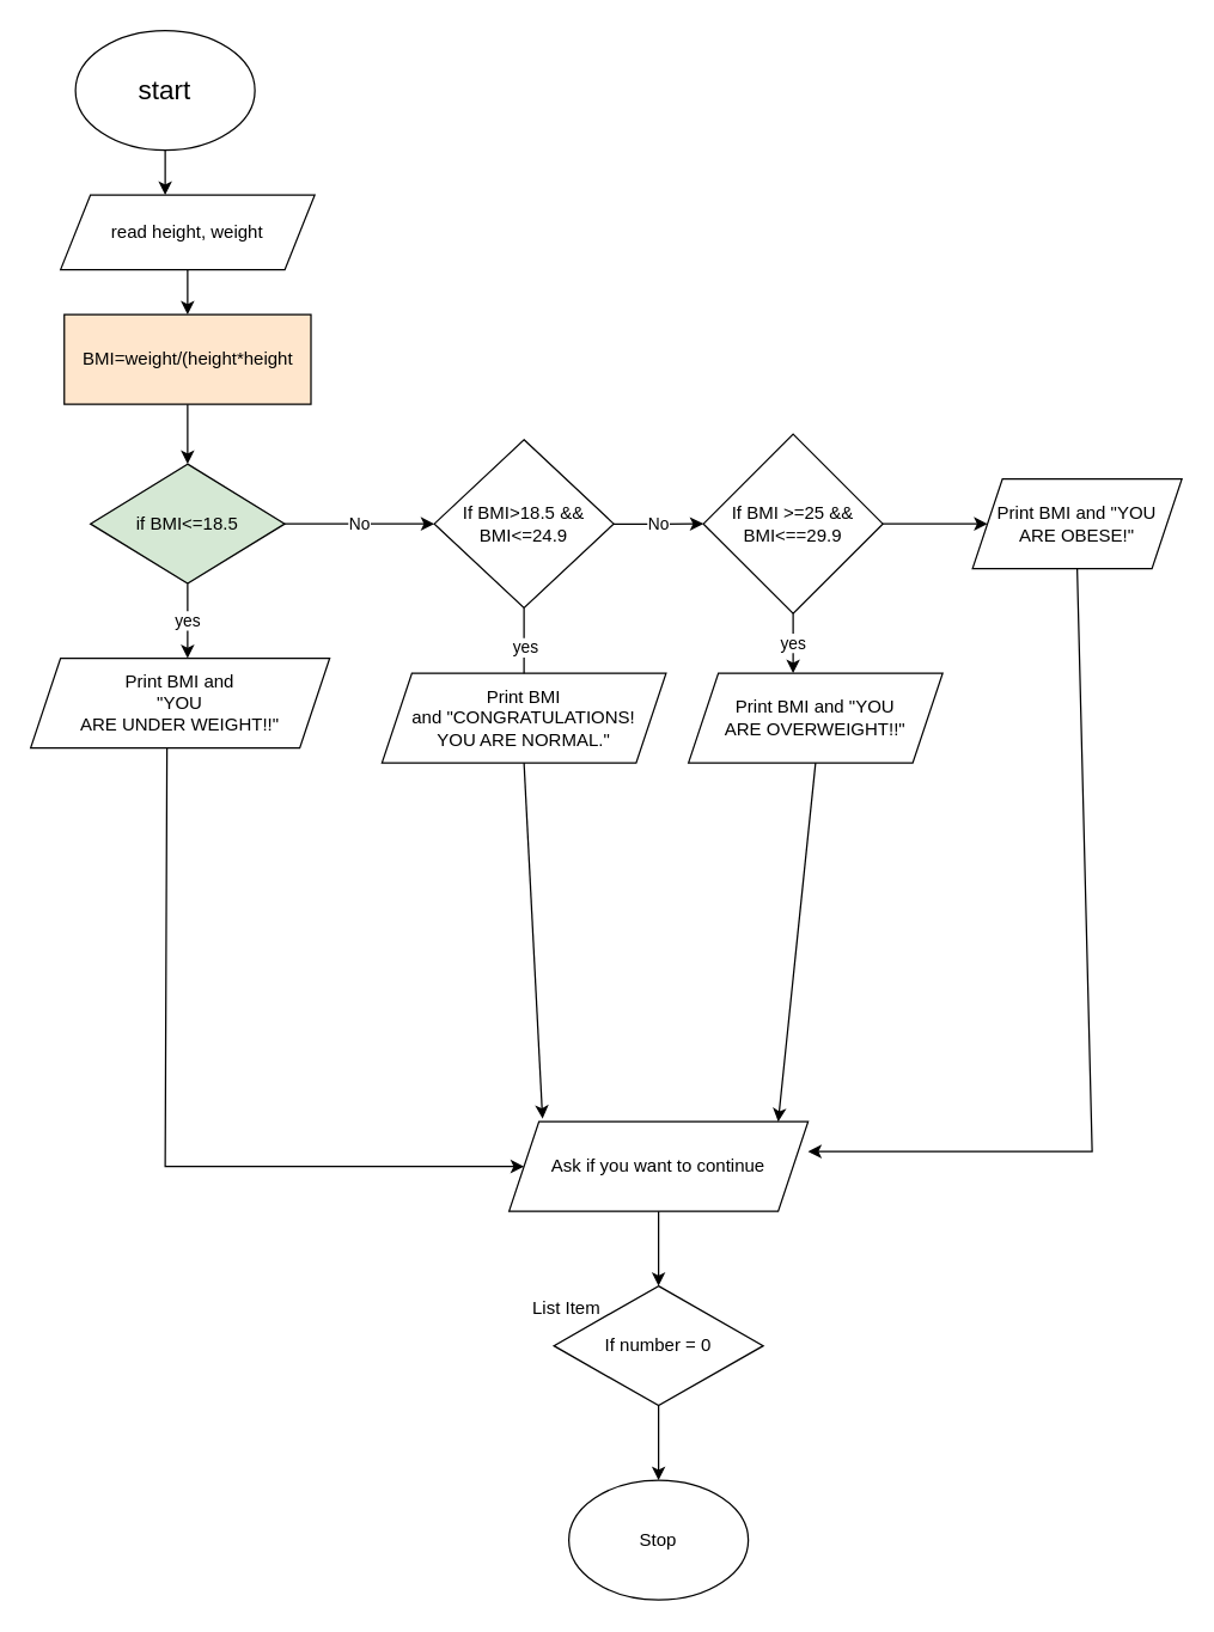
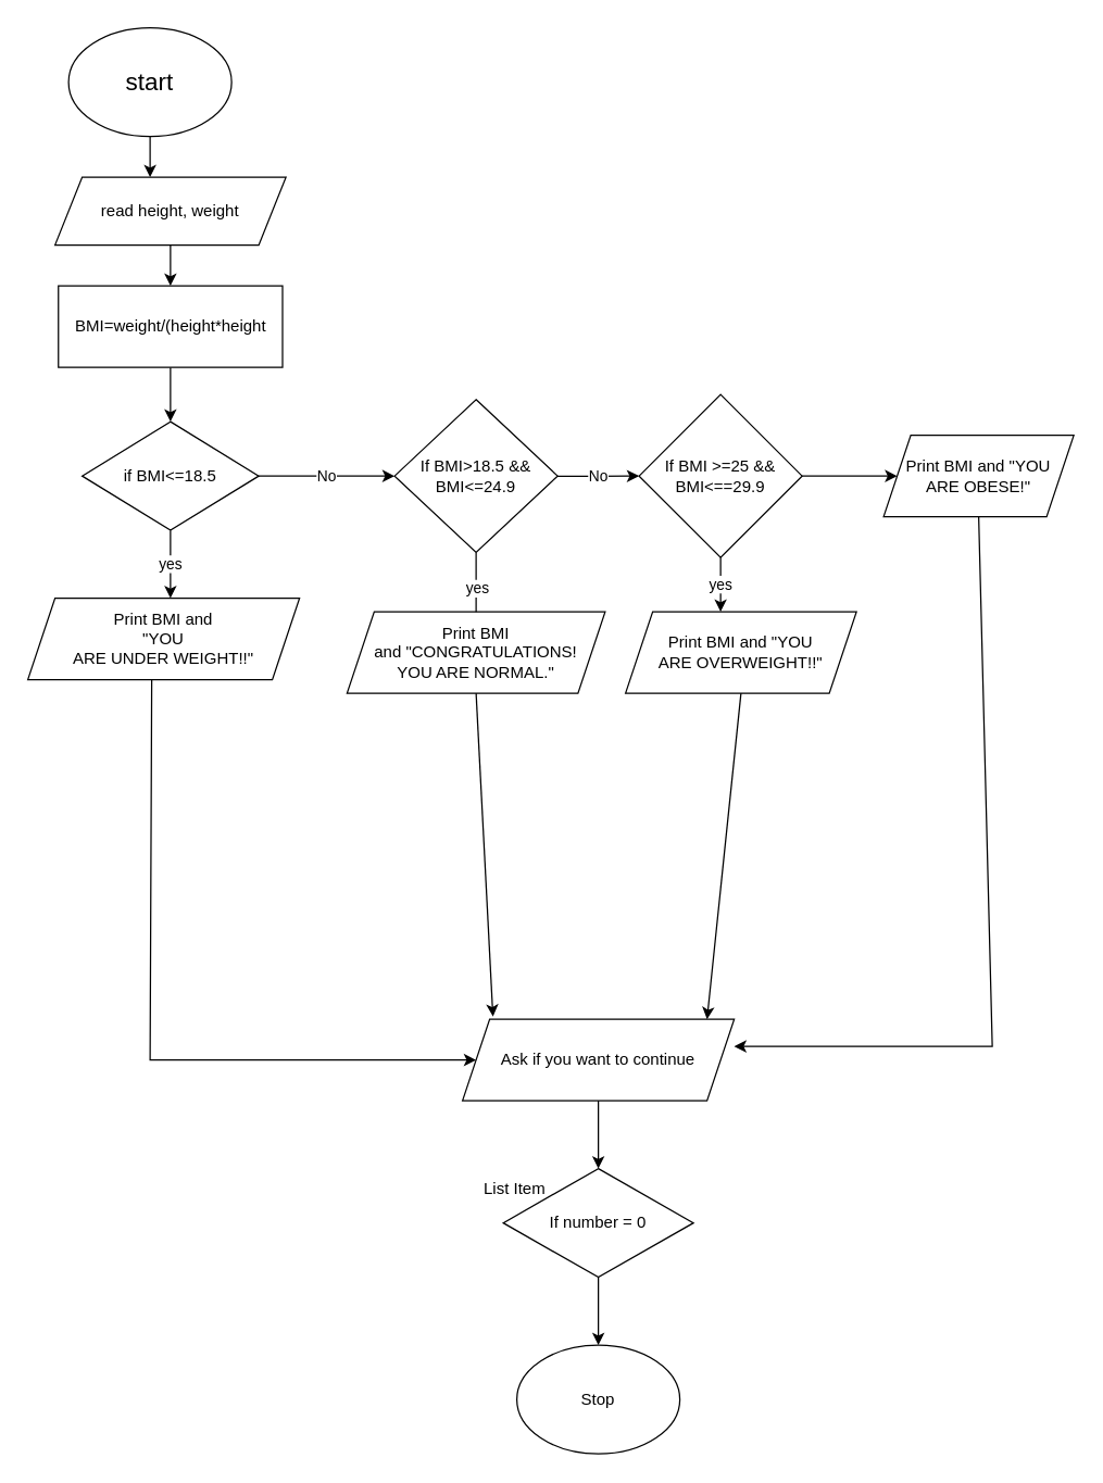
  <mxCell id="0" />
  <mxCell id="1" parent="0" />
  <mxCell id="2" style="edgeStyle=orthogonalEdgeStyle;rounded=0;orthogonalLoop=1;jettySize=auto;html=1;exitX=0.5;exitY=1;exitDx=0;exitDy=0;" edge="1" parent="1" source="3"><mxGeometry relative="1" as="geometry"><mxPoint x="110" y="130" as="targetPoint" /></mxGeometry></mxCell>
  <mxCell id="3" value="&lt;font style=&quot;font-size: 18px;&quot;&gt;start&lt;/font&gt;" style="ellipse;whiteSpace=wrap;html=1;" vertex="1" parent="1"><mxGeometry x="50" y="20" width="120" height="80" as="geometry" /></mxCell>
  <mxCell id="4" style="edgeStyle=orthogonalEdgeStyle;rounded=0;orthogonalLoop=1;jettySize=auto;html=1;" edge="1" parent="1" source="5"><mxGeometry relative="1" as="geometry"><mxPoint x="125" y="210" as="targetPoint" /></mxGeometry></mxCell>
  <mxCell id="5" value="read height, weight" style="shape=parallelogram;perimeter=parallelogramPerimeter;whiteSpace=wrap;html=1;fixedSize=1;" vertex="1" parent="1"><mxGeometry x="40" y="130" width="170" height="50" as="geometry" /></mxCell>
  <mxCell id="6" style="edgeStyle=orthogonalEdgeStyle;rounded=0;orthogonalLoop=1;jettySize=auto;html=1;" edge="1" parent="1" source="7"><mxGeometry relative="1" as="geometry"><mxPoint x="125" y="310" as="targetPoint" /></mxGeometry></mxCell>
- <mxCell id="7" value="BMI=weight/(height*height" style="rounded=0;whiteSpace=wrap;html=1;fillColor=#ffe6cc;" vertex="1" parent="1"><mxGeometry x="42.5" y="210" width="165" height="60" as="geometry" /></mxCell>
+ <mxCell id="7" value="BMI=weight/(height*height" style="rounded=0;whiteSpace=wrap;html=1;" vertex="1" parent="1"><mxGeometry x="42.5" y="210" width="165" height="60" as="geometry" /></mxCell>
  <mxCell id="8" value="No" style="edgeStyle=orthogonalEdgeStyle;rounded=0;orthogonalLoop=1;jettySize=auto;html=1;" edge="1" parent="1" source="10"><mxGeometry relative="1" as="geometry"><mxPoint x="290" y="350" as="targetPoint" /></mxGeometry></mxCell>
  <mxCell id="9" value="yes" style="edgeStyle=orthogonalEdgeStyle;rounded=0;orthogonalLoop=1;jettySize=auto;html=1;" edge="1" parent="1" source="10"><mxGeometry relative="1" as="geometry"><mxPoint x="125" y="440" as="targetPoint" /></mxGeometry></mxCell>
- <mxCell id="10" value="if BMI&amp;lt;=18.5" style="rhombus;whiteSpace=wrap;html=1;fillColor=#d5e8d4;" vertex="1" parent="1"><mxGeometry x="60" y="310" width="130" height="80" as="geometry" /></mxCell>
+ <mxCell id="10" value="if BMI&amp;lt;=18.5" style="rhombus;whiteSpace=wrap;html=1;" vertex="1" parent="1"><mxGeometry x="60" y="310" width="130" height="80" as="geometry" /></mxCell>
  <mxCell id="11" value="Print BMI and&lt;div&gt;&quot;YOU&lt;br/&gt;ARE UNDER WEIGHT!!&quot;&lt;/div&gt;" style="shape=parallelogram;perimeter=parallelogramPerimeter;whiteSpace=wrap;html=1;fixedSize=1;" vertex="1" parent="1"><mxGeometry x="20" y="440" width="200" height="60" as="geometry" /></mxCell>
  <mxCell id="12" value="No" style="edgeStyle=orthogonalEdgeStyle;rounded=0;orthogonalLoop=1;jettySize=auto;html=1;" edge="1" parent="1" source="14"><mxGeometry relative="1" as="geometry"><mxPoint x="470" y="350" as="targetPoint" /></mxGeometry></mxCell>
  <mxCell id="13" value="yes" style="edgeStyle=orthogonalEdgeStyle;rounded=0;orthogonalLoop=1;jettySize=auto;html=1;" edge="1" parent="1" source="14"><mxGeometry relative="1" as="geometry"><mxPoint x="350" y="460" as="targetPoint" /></mxGeometry></mxCell>
  <mxCell id="14" value="If BMI&amp;gt;18.5 &amp;amp;&amp;amp; BMI&amp;lt;=24.9" style="rhombus;whiteSpace=wrap;html=1;" vertex="1" parent="1"><mxGeometry x="290" y="293.75" width="120" height="112.5" as="geometry" /></mxCell>
  <mxCell id="15" value="Print BMI and&amp;nbsp;&quot;CONGRATULATIONS!&lt;br/&gt;YOU ARE NORMAL.&quot;" style="shape=parallelogram;perimeter=parallelogramPerimeter;whiteSpace=wrap;html=1;fixedSize=1;" vertex="1" parent="1"><mxGeometry x="255" y="450" width="190" height="60" as="geometry" /></mxCell>
  <mxCell id="16" value="yes" style="edgeStyle=orthogonalEdgeStyle;rounded=0;orthogonalLoop=1;jettySize=auto;html=1;" edge="1" parent="1" source="18"><mxGeometry relative="1" as="geometry"><mxPoint x="530" y="450" as="targetPoint" /></mxGeometry></mxCell>
  <mxCell id="17" style="edgeStyle=orthogonalEdgeStyle;rounded=0;orthogonalLoop=1;jettySize=auto;html=1;" edge="1" parent="1" source="18"><mxGeometry relative="1" as="geometry"><mxPoint x="660" y="350" as="targetPoint" /></mxGeometry></mxCell>
  <mxCell id="18" value="If BMI &amp;gt;=25 &amp;amp;&amp;amp; BMI&amp;lt;==29.9" style="rhombus;whiteSpace=wrap;html=1;" vertex="1" parent="1"><mxGeometry x="470" y="290" width="120" height="120" as="geometry" /></mxCell>
  <mxCell id="19" value="Print BMI and&amp;nbsp;&quot;YOU&lt;br/&gt;ARE OVERWEIGHT!!&quot;" style="shape=parallelogram;perimeter=parallelogramPerimeter;whiteSpace=wrap;html=1;fixedSize=1;" vertex="1" parent="1"><mxGeometry x="460" y="450" width="170" height="60" as="geometry" /></mxCell>
  <mxCell id="20" value="Print BMI and&amp;nbsp;&quot;YOU&lt;br/&gt;ARE OBESE!&quot;" style="shape=parallelogram;perimeter=parallelogramPerimeter;whiteSpace=wrap;html=1;fixedSize=1;" vertex="1" parent="1"><mxGeometry x="650" y="320" width="140" height="60" as="geometry" /></mxCell>
  <mxCell id="21" value="Ask if you want to continue" style="shape=parallelogram;perimeter=parallelogramPerimeter;whiteSpace=wrap;html=1;fixedSize=1;" vertex="1" parent="1"><mxGeometry x="340" y="750" width="200" height="60" as="geometry" /></mxCell>
  <mxCell id="22" value="" style="endArrow=classic;html=1;rounded=0;exitX=0.456;exitY=1;exitDx=0;exitDy=0;exitPerimeter=0;entryX=0;entryY=0.5;entryDx=0;entryDy=0;" edge="1" parent="1" source="11" target="21"><mxGeometry width="50" height="50" relative="1" as="geometry"><mxPoint x="300" y="680" as="sourcePoint" /><mxPoint x="100" y="780" as="targetPoint" /><Array as="points"><mxPoint x="110" y="780" /></Array></mxGeometry></mxCell>
  <mxCell id="23" value="" style="endArrow=classic;html=1;rounded=0;exitX=0.5;exitY=1;exitDx=0;exitDy=0;entryX=0.112;entryY=-0.033;entryDx=0;entryDy=0;entryPerimeter=0;" edge="1" parent="1" source="15" target="21"><mxGeometry width="50" height="50" relative="1" as="geometry"><mxPoint x="370" y="660" as="sourcePoint" /><mxPoint x="420" y="610" as="targetPoint" /></mxGeometry></mxCell>
  <mxCell id="24" value="" style="endArrow=classic;html=1;rounded=0;exitX=0.5;exitY=1;exitDx=0;exitDy=0;entryX=0.9;entryY=0;entryDx=0;entryDy=0;entryPerimeter=0;" edge="1" parent="1" source="19" target="21"><mxGeometry width="50" height="50" relative="1" as="geometry"><mxPoint x="370" y="660" as="sourcePoint" /><mxPoint x="420" y="610" as="targetPoint" /></mxGeometry></mxCell>
  <mxCell id="25" value="" style="endArrow=classic;html=1;rounded=0;exitX=0.5;exitY=1;exitDx=0;exitDy=0;" edge="1" parent="1" source="20"><mxGeometry width="50" height="50" relative="1" as="geometry"><mxPoint x="370" y="660" as="sourcePoint" /><mxPoint x="540" y="770" as="targetPoint" /><Array as="points"><mxPoint x="730" y="770" /><mxPoint x="540" y="770" /></Array></mxGeometry></mxCell>
  <mxCell id="26" value="" style="endArrow=classic;html=1;rounded=0;exitX=0.5;exitY=1;exitDx=0;exitDy=0;" edge="1" parent="1" source="21" target="28"><mxGeometry width="50" height="50" relative="1" as="geometry"><mxPoint x="370" y="900" as="sourcePoint" /><mxPoint x="440" y="900" as="targetPoint" /></mxGeometry></mxCell>
  <mxCell id="27" style="edgeStyle=orthogonalEdgeStyle;rounded=0;orthogonalLoop=1;jettySize=auto;html=1;exitX=0.5;exitY=1;exitDx=0;exitDy=0;" edge="1" parent="1" source="28" target="30"><mxGeometry relative="1" as="geometry"><mxPoint x="440" y="1030" as="targetPoint" /></mxGeometry></mxCell>
  <mxCell id="28" value="If number = 0" style="rhombus;whiteSpace=wrap;html=1;" vertex="1" parent="1"><mxGeometry x="370" y="860" width="140" height="80" as="geometry" /></mxCell>
  <mxCell id="29" value="List Item" style="text;strokeColor=none;fillColor=none;align=left;verticalAlign=middle;spacingLeft=4;spacingRight=4;overflow=hidden;points=[[0,0.5],[1,0.5]];portConstraint=eastwest;rotatable=0;whiteSpace=wrap;html=1;" vertex="1" parent="1"><mxGeometry x="350" y="860" width="80" height="30" as="geometry" /></mxCell>
  <mxCell id="30" value="Stop" style="ellipse;whiteSpace=wrap;html=1;" vertex="1" parent="1"><mxGeometry x="380" y="990" width="120" height="80" as="geometry" /></mxCell>
